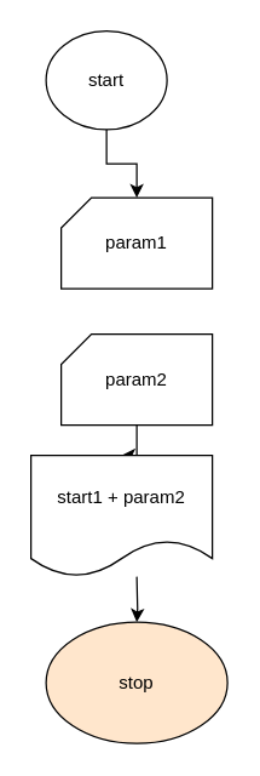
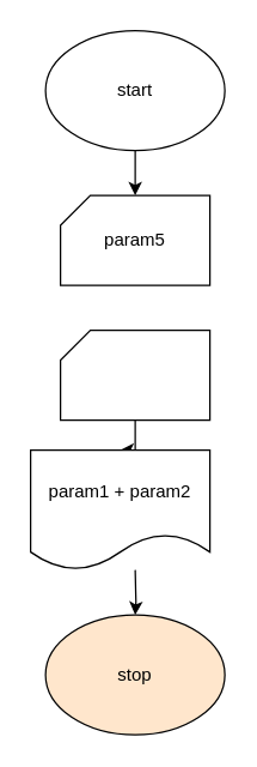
  <mxCell id="0" />
  <mxCell id="1" parent="0" />
  <mxCell id="2" value="" style="edgeStyle=orthogonalEdgeStyle;rounded=0;orthogonalLoop=1;jettySize=auto;html=1;" edge="1" parent="1" source="3" target="4"><mxGeometry relative="1" as="geometry" /></mxCell>
- <mxCell id="3" value="start" style="ellipse;whiteSpace=wrap;html=1;" vertex="1" parent="1"><mxGeometry x="30" y="20" width="80" height="65" as="geometry" /></mxCell>
+ <mxCell id="3" value="start" style="ellipse;whiteSpace=wrap;html=1;" vertex="1" parent="1"><mxGeometry x="30" y="20" width="120" height="80" as="geometry" /></mxCell>
  <mxCell id="4" value="" style="verticalLabelPosition=bottom;verticalAlign=top;html=1;shape=card;whiteSpace=wrap;size=20;arcSize=12;" vertex="1" parent="1"><mxGeometry x="40" y="130" width="100" height="60" as="geometry" /></mxCell>
- <mxCell id="5" value="param1" style="text;html=1;align=center;verticalAlign=middle;whiteSpace=wrap;rounded=0;" vertex="1" parent="1"><mxGeometry x="60" y="145" width="60" height="30" as="geometry" /></mxCell>
+ <mxCell id="5" value="param5" style="text;html=1;align=center;verticalAlign=middle;whiteSpace=wrap;rounded=0;" vertex="1" parent="1"><mxGeometry x="60" y="145" width="60" height="30" as="geometry" /></mxCell>
  <mxCell id="6" value="" style="edgeStyle=orthogonalEdgeStyle;rounded=0;orthogonalLoop=1;jettySize=auto;html=1;" edge="1" parent="1" target="7"><mxGeometry relative="1" as="geometry"><mxPoint x="90" y="380" as="sourcePoint" /></mxGeometry></mxCell>
  <mxCell id="7" value="stop" style="ellipse;whiteSpace=wrap;html=1;fillColor=#ffe6cc;" vertex="1" parent="1"><mxGeometry x="30" y="410" width="120" height="80" as="geometry" /></mxCell>
  <mxCell id="8" value="" style="edgeStyle=orthogonalEdgeStyle;rounded=0;orthogonalLoop=1;jettySize=auto;html=1;" edge="1" parent="1" source="9" target="11"><mxGeometry relative="1" as="geometry" /></mxCell>
  <mxCell id="9" value="" style="verticalLabelPosition=bottom;verticalAlign=top;html=1;shape=card;whiteSpace=wrap;size=20;arcSize=12;" vertex="1" parent="1"><mxGeometry x="40" y="220" width="100" height="60" as="geometry" /></mxCell>
- <mxCell id="10" value="param2" style="text;html=1;align=center;verticalAlign=middle;whiteSpace=wrap;rounded=0;" vertex="1" parent="1"><mxGeometry x="60" y="235" width="60" height="30" as="geometry" /></mxCell>
- <mxCell id="11" value="start1 + param2" style="shape=document;whiteSpace=wrap;html=1;boundedLbl=1;" vertex="1" parent="1"><mxGeometry x="20" y="300" width="120" height="80" as="geometry" /></mxCell>
+ <mxCell id="11" value="param1 + param2" style="shape=document;whiteSpace=wrap;html=1;boundedLbl=1;" vertex="1" parent="1"><mxGeometry x="20" y="300" width="120" height="80" as="geometry" /></mxCell>
